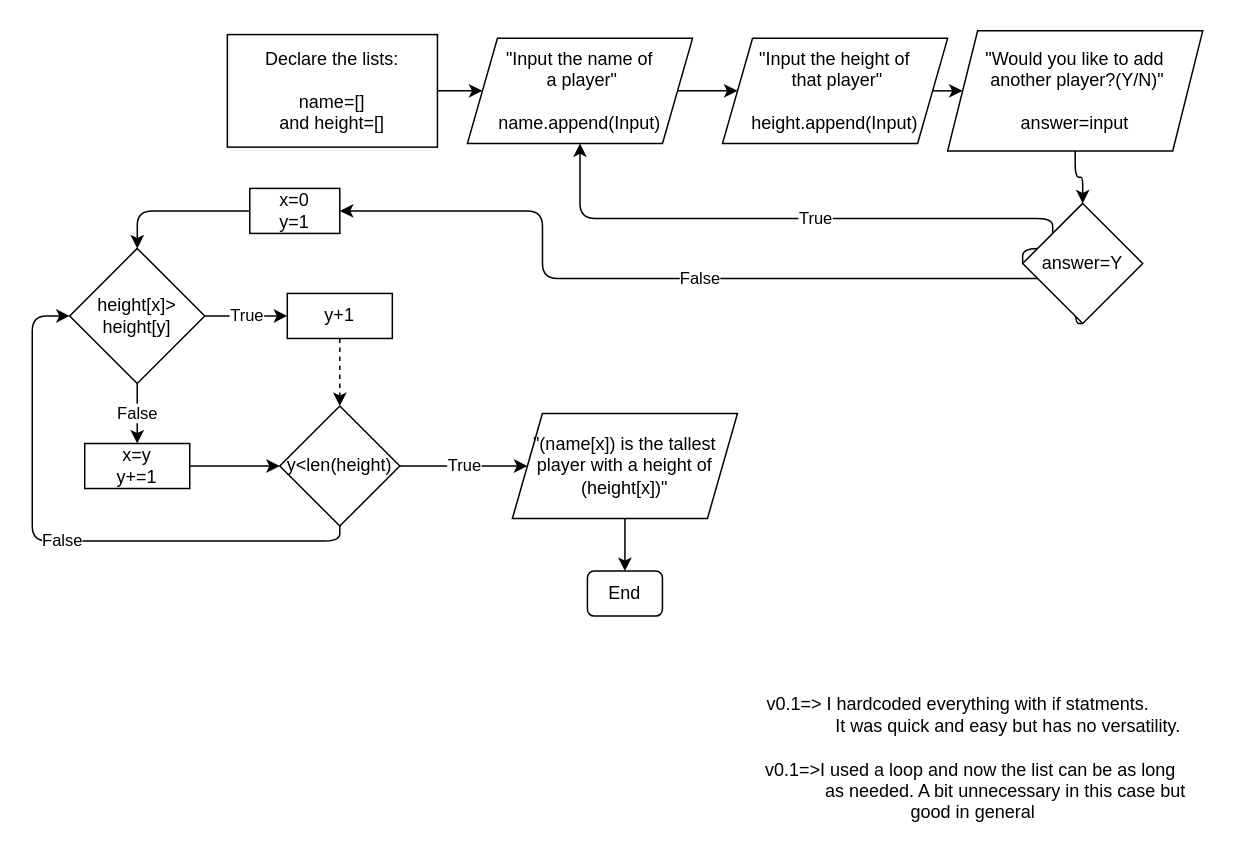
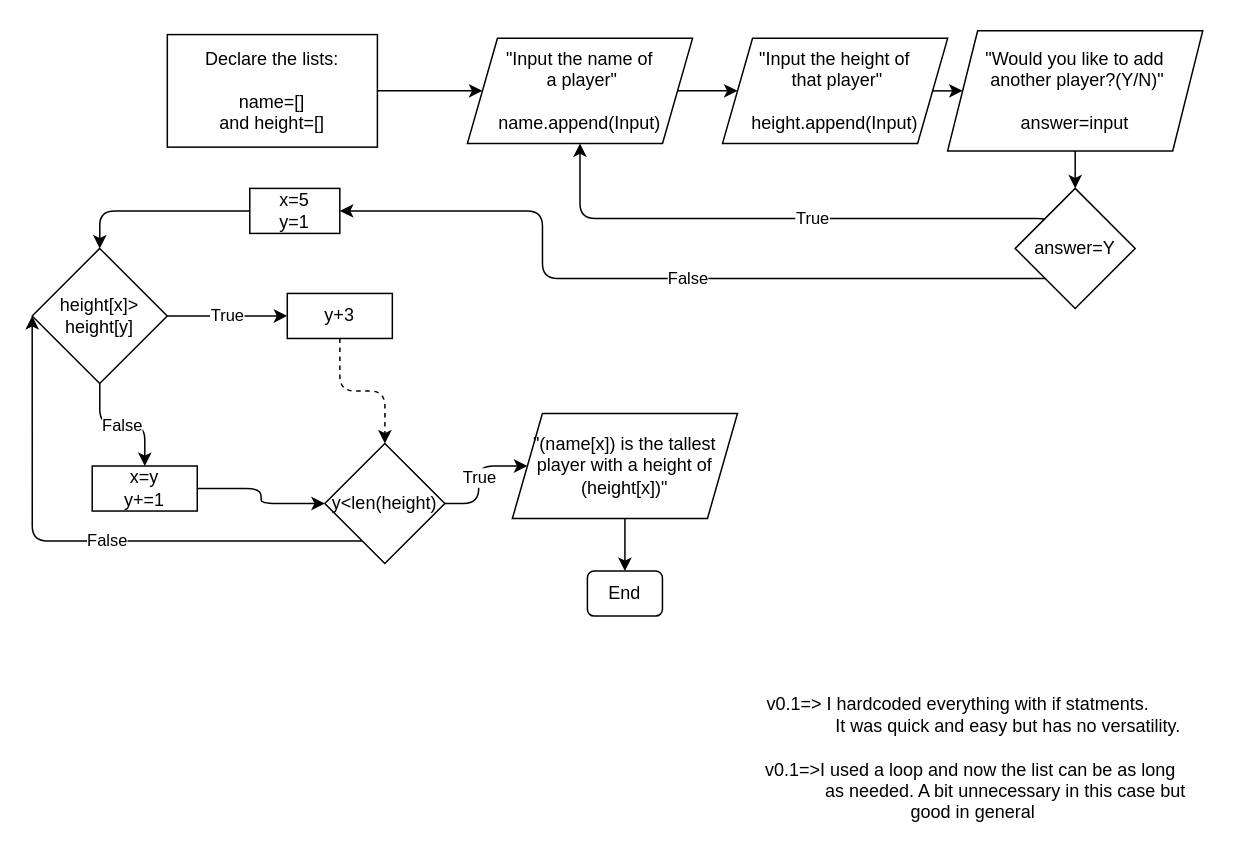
  <mxCell id="0" />
  <mxCell id="1" parent="0" />
  <mxCell id="2" value="End" style="rounded=1;whiteSpace=wrap;html=1;" vertex="1" parent="1"><mxGeometry x="390.95" y="380" width="50" height="30" as="geometry" /></mxCell>
  <mxCell id="3" value="" style="edgeStyle=none;html=1;" edge="1" parent="1" source="4" target="6"><mxGeometry relative="1" as="geometry" /></mxCell>
  <mxCell id="4" value="&quot;Input the name of&lt;br&gt;&amp;nbsp;a player&quot;&lt;br&gt;&lt;br&gt;name.append(Input)" style="shape=parallelogram;perimeter=parallelogramPerimeter;whiteSpace=wrap;html=1;fixedSize=1;" vertex="1" parent="1"><mxGeometry x="311" y="25" width="150" height="70" as="geometry" /></mxCell>
  <mxCell id="5" value="" style="edgeStyle=none;html=1;entryX=0;entryY=0.5;entryDx=0;entryDy=0;" edge="1" parent="1" source="6" target="28"><mxGeometry relative="1" as="geometry"><mxPoint x="661" y="60" as="targetPoint" /></mxGeometry></mxCell>
  <mxCell id="6" value="&quot;Input the height of&lt;br&gt;&amp;nbsp;that player&quot;&lt;br&gt;&lt;br&gt;height.append(Input)" style="shape=parallelogram;perimeter=parallelogramPerimeter;whiteSpace=wrap;html=1;fixedSize=1;" vertex="1" parent="1"><mxGeometry x="481" y="25" width="150" height="70" as="geometry" /></mxCell>
  <mxCell id="7" value="" style="edgeStyle=none;html=1;" edge="1" parent="1" source="8" target="2"><mxGeometry relative="1" as="geometry" /></mxCell>
  <mxCell id="8" value="&quot;(name[x]) is the tallest player with a height of (height[x])&quot;" style="shape=parallelogram;perimeter=parallelogramPerimeter;whiteSpace=wrap;html=1;fixedSize=1;" vertex="1" parent="1"><mxGeometry x="340.95" y="275" width="150" height="70" as="geometry" /></mxCell>
  <mxCell id="9" value="" style="edgeStyle=orthogonalEdgeStyle;html=1;elbow=vertical;" edge="1" parent="1" source="10" target="4"><mxGeometry relative="1" as="geometry" /></mxCell>
- <mxCell id="10" value="Declare the lists:&lt;br&gt;&lt;br&gt;name=[]&lt;br&gt;and height=[]" style="whiteSpace=wrap;html=1;" vertex="1" parent="1"><mxGeometry x="151" y="22.5" width="140" height="75" as="geometry" /></mxCell>
+ <mxCell id="10" value="Declare the lists:&lt;br&gt;&lt;br&gt;name=[]&lt;br&gt;and height=[]" style="whiteSpace=wrap;html=1;" vertex="1" parent="1"><mxGeometry x="111" y="22.5" width="140" height="75" as="geometry" /></mxCell>
  <mxCell id="11" value="True" style="edgeStyle=orthogonalEdgeStyle;html=1;elbow=vertical;entryX=0;entryY=0.5;entryDx=0;entryDy=0;" edge="1" parent="1" source="13" target="17"><mxGeometry relative="1" as="geometry"><mxPoint x="155.95" y="285" as="targetPoint" /></mxGeometry></mxCell>
  <mxCell id="12" value="False" style="edgeStyle=orthogonalEdgeStyle;html=1;elbow=vertical;" edge="1" parent="1" source="13" target="19"><mxGeometry relative="1" as="geometry" /></mxCell>
- <mxCell id="13" value="height[x]&amp;gt;&lt;br&gt;height[y]" style="rhombus;whiteSpace=wrap;html=1;" vertex="1" parent="1"><mxGeometry x="45.95" y="165" width="90" height="90" as="geometry" /></mxCell>
+ <mxCell id="13" value="height[x]&amp;gt;&lt;br&gt;height[y]" style="rhombus;whiteSpace=wrap;html=1;" vertex="1" parent="1"><mxGeometry x="20.95" y="165" width="90" height="90" as="geometry" /></mxCell>
  <mxCell id="14" value="" style="edgeStyle=orthogonalEdgeStyle;html=1;elbow=vertical;" edge="1" parent="1" source="15" target="13"><mxGeometry relative="1" as="geometry" /></mxCell>
- <mxCell id="15" value="x=0&lt;br&gt;y=1" style="whiteSpace=wrap;html=1;" vertex="1" parent="1"><mxGeometry x="165.95" y="125" width="60" height="30" as="geometry" /></mxCell>
+ <mxCell id="15" value="x=5&lt;br&gt;y=1" style="whiteSpace=wrap;html=1;" vertex="1" parent="1"><mxGeometry x="165.95" y="125" width="60" height="30" as="geometry" /></mxCell>
  <mxCell id="16" value="" style="edgeStyle=orthogonalEdgeStyle;html=1;elbow=vertical;dashed=1;" edge="1" parent="1" source="17" target="22"><mxGeometry relative="1" as="geometry" /></mxCell>
- <mxCell id="17" value="y+1" style="whiteSpace=wrap;html=1;" vertex="1" parent="1"><mxGeometry x="190.95" y="195" width="70" height="30" as="geometry" /></mxCell>
+ <mxCell id="17" value="y+3" style="whiteSpace=wrap;html=1;" vertex="1" parent="1"><mxGeometry x="190.95" y="195" width="70" height="30" as="geometry" /></mxCell>
  <mxCell id="18" value="" style="edgeStyle=orthogonalEdgeStyle;html=1;elbow=vertical;" edge="1" parent="1" source="19" target="22"><mxGeometry relative="1" as="geometry" /></mxCell>
- <mxCell id="19" value="x=y&lt;br&gt;y+=1" style="whiteSpace=wrap;html=1;" vertex="1" parent="1"><mxGeometry x="55.95" y="295" width="70" height="30" as="geometry" /></mxCell>
+ <mxCell id="19" value="x=y&lt;br&gt;y+=1" style="whiteSpace=wrap;html=1;" vertex="1" parent="1"><mxGeometry x="60.95" y="310" width="70" height="30" as="geometry" /></mxCell>
  <mxCell id="20" value="False" style="edgeStyle=orthogonalEdgeStyle;html=1;exitX=0.5;exitY=1;exitDx=0;exitDy=0;entryX=0;entryY=0.5;entryDx=0;entryDy=0;elbow=vertical;" edge="1" parent="1" source="22" target="13"><mxGeometry relative="1" as="geometry"><Array as="points"><mxPoint x="225.95" y="360" /><mxPoint x="20.95" y="360" /><mxPoint x="20.95" y="210" /></Array></mxGeometry></mxCell>
  <mxCell id="21" value="True" style="edgeStyle=orthogonalEdgeStyle;html=1;exitX=1;exitY=0.5;exitDx=0;exitDy=0;elbow=vertical;" edge="1" parent="1" source="22" target="8"><mxGeometry relative="1" as="geometry" /></mxCell>
- <mxCell id="22" value="y&amp;lt;len(height)" style="rhombus;whiteSpace=wrap;html=1;" vertex="1" parent="1"><mxGeometry x="185.95" y="270" width="80" height="80" as="geometry" /></mxCell>
+ <mxCell id="22" value="y&amp;lt;len(height)" style="rhombus;whiteSpace=wrap;html=1;" vertex="1" parent="1"><mxGeometry x="215.95" y="295" width="80" height="80" as="geometry" /></mxCell>
  <mxCell id="23" value="v0.1=&amp;gt; I hardcoded everything with if statments.&amp;nbsp; &amp;nbsp; &amp;nbsp;&lt;br&gt;&amp;nbsp; &amp;nbsp; &amp;nbsp; &amp;nbsp; &amp;nbsp; &amp;nbsp; &amp;nbsp; &amp;nbsp;It was quick and easy but has no versatility.&lt;br&gt;&lt;br&gt;v0.1=&amp;gt;I used a loop and now the list can be as long&lt;br&gt;&amp;nbsp; &amp;nbsp; &amp;nbsp; &amp;nbsp; &amp;nbsp; &amp;nbsp; &amp;nbsp; as needed. A bit unnecessary in this case but&lt;br&gt;&amp;nbsp;good in general" style="text;html=1;align=center;verticalAlign=middle;resizable=0;points=[];autosize=1;strokeColor=none;fillColor=none;" vertex="1" parent="1"><mxGeometry x="491" y="455" width="310" height="100" as="geometry" /></mxCell>
  <mxCell id="24" value="True" style="edgeStyle=orthogonalEdgeStyle;html=1;exitX=0;exitY=0.5;exitDx=0;exitDy=0;elbow=vertical;" edge="1" parent="1" source="26" target="4"><mxGeometry relative="1" as="geometry"><Array as="points"><mxPoint x="701" y="165" /><mxPoint x="701" y="145" /><mxPoint x="386" y="145" /></Array></mxGeometry></mxCell>
  <mxCell id="25" value="False" style="edgeStyle=orthogonalEdgeStyle;html=1;exitX=0.5;exitY=1;exitDx=0;exitDy=0;entryX=1;entryY=0.5;entryDx=0;entryDy=0;elbow=vertical;" edge="1" parent="1" source="26" target="15"><mxGeometry relative="1" as="geometry"><Array as="points"><mxPoint x="716" y="185" /><mxPoint x="361" y="185" /><mxPoint x="361" y="140" /></Array></mxGeometry></mxCell>
- <mxCell id="26" value="answer=Y" style="rhombus;whiteSpace=wrap;html=1;" vertex="1" parent="1"><mxGeometry x="681" y="135" width="80" height="80" as="geometry" /></mxCell>
+ <mxCell id="26" value="answer=Y" style="rhombus;whiteSpace=wrap;html=1;" vertex="1" parent="1"><mxGeometry x="676" y="125" width="80" height="80" as="geometry" /></mxCell>
  <mxCell id="27" value="" style="edgeStyle=orthogonalEdgeStyle;html=1;elbow=vertical;" edge="1" parent="1" source="28" target="26"><mxGeometry relative="1" as="geometry" /></mxCell>
  <mxCell id="28" value="&quot;Would you like to add&lt;br&gt;&amp;nbsp;another player?(Y/N)&quot;&lt;br&gt;&lt;br&gt;answer=input" style="shape=parallelogram;perimeter=parallelogramPerimeter;whiteSpace=wrap;html=1;fixedSize=1;" vertex="1" parent="1"><mxGeometry x="631" y="20" width="170" height="80" as="geometry" /></mxCell>
